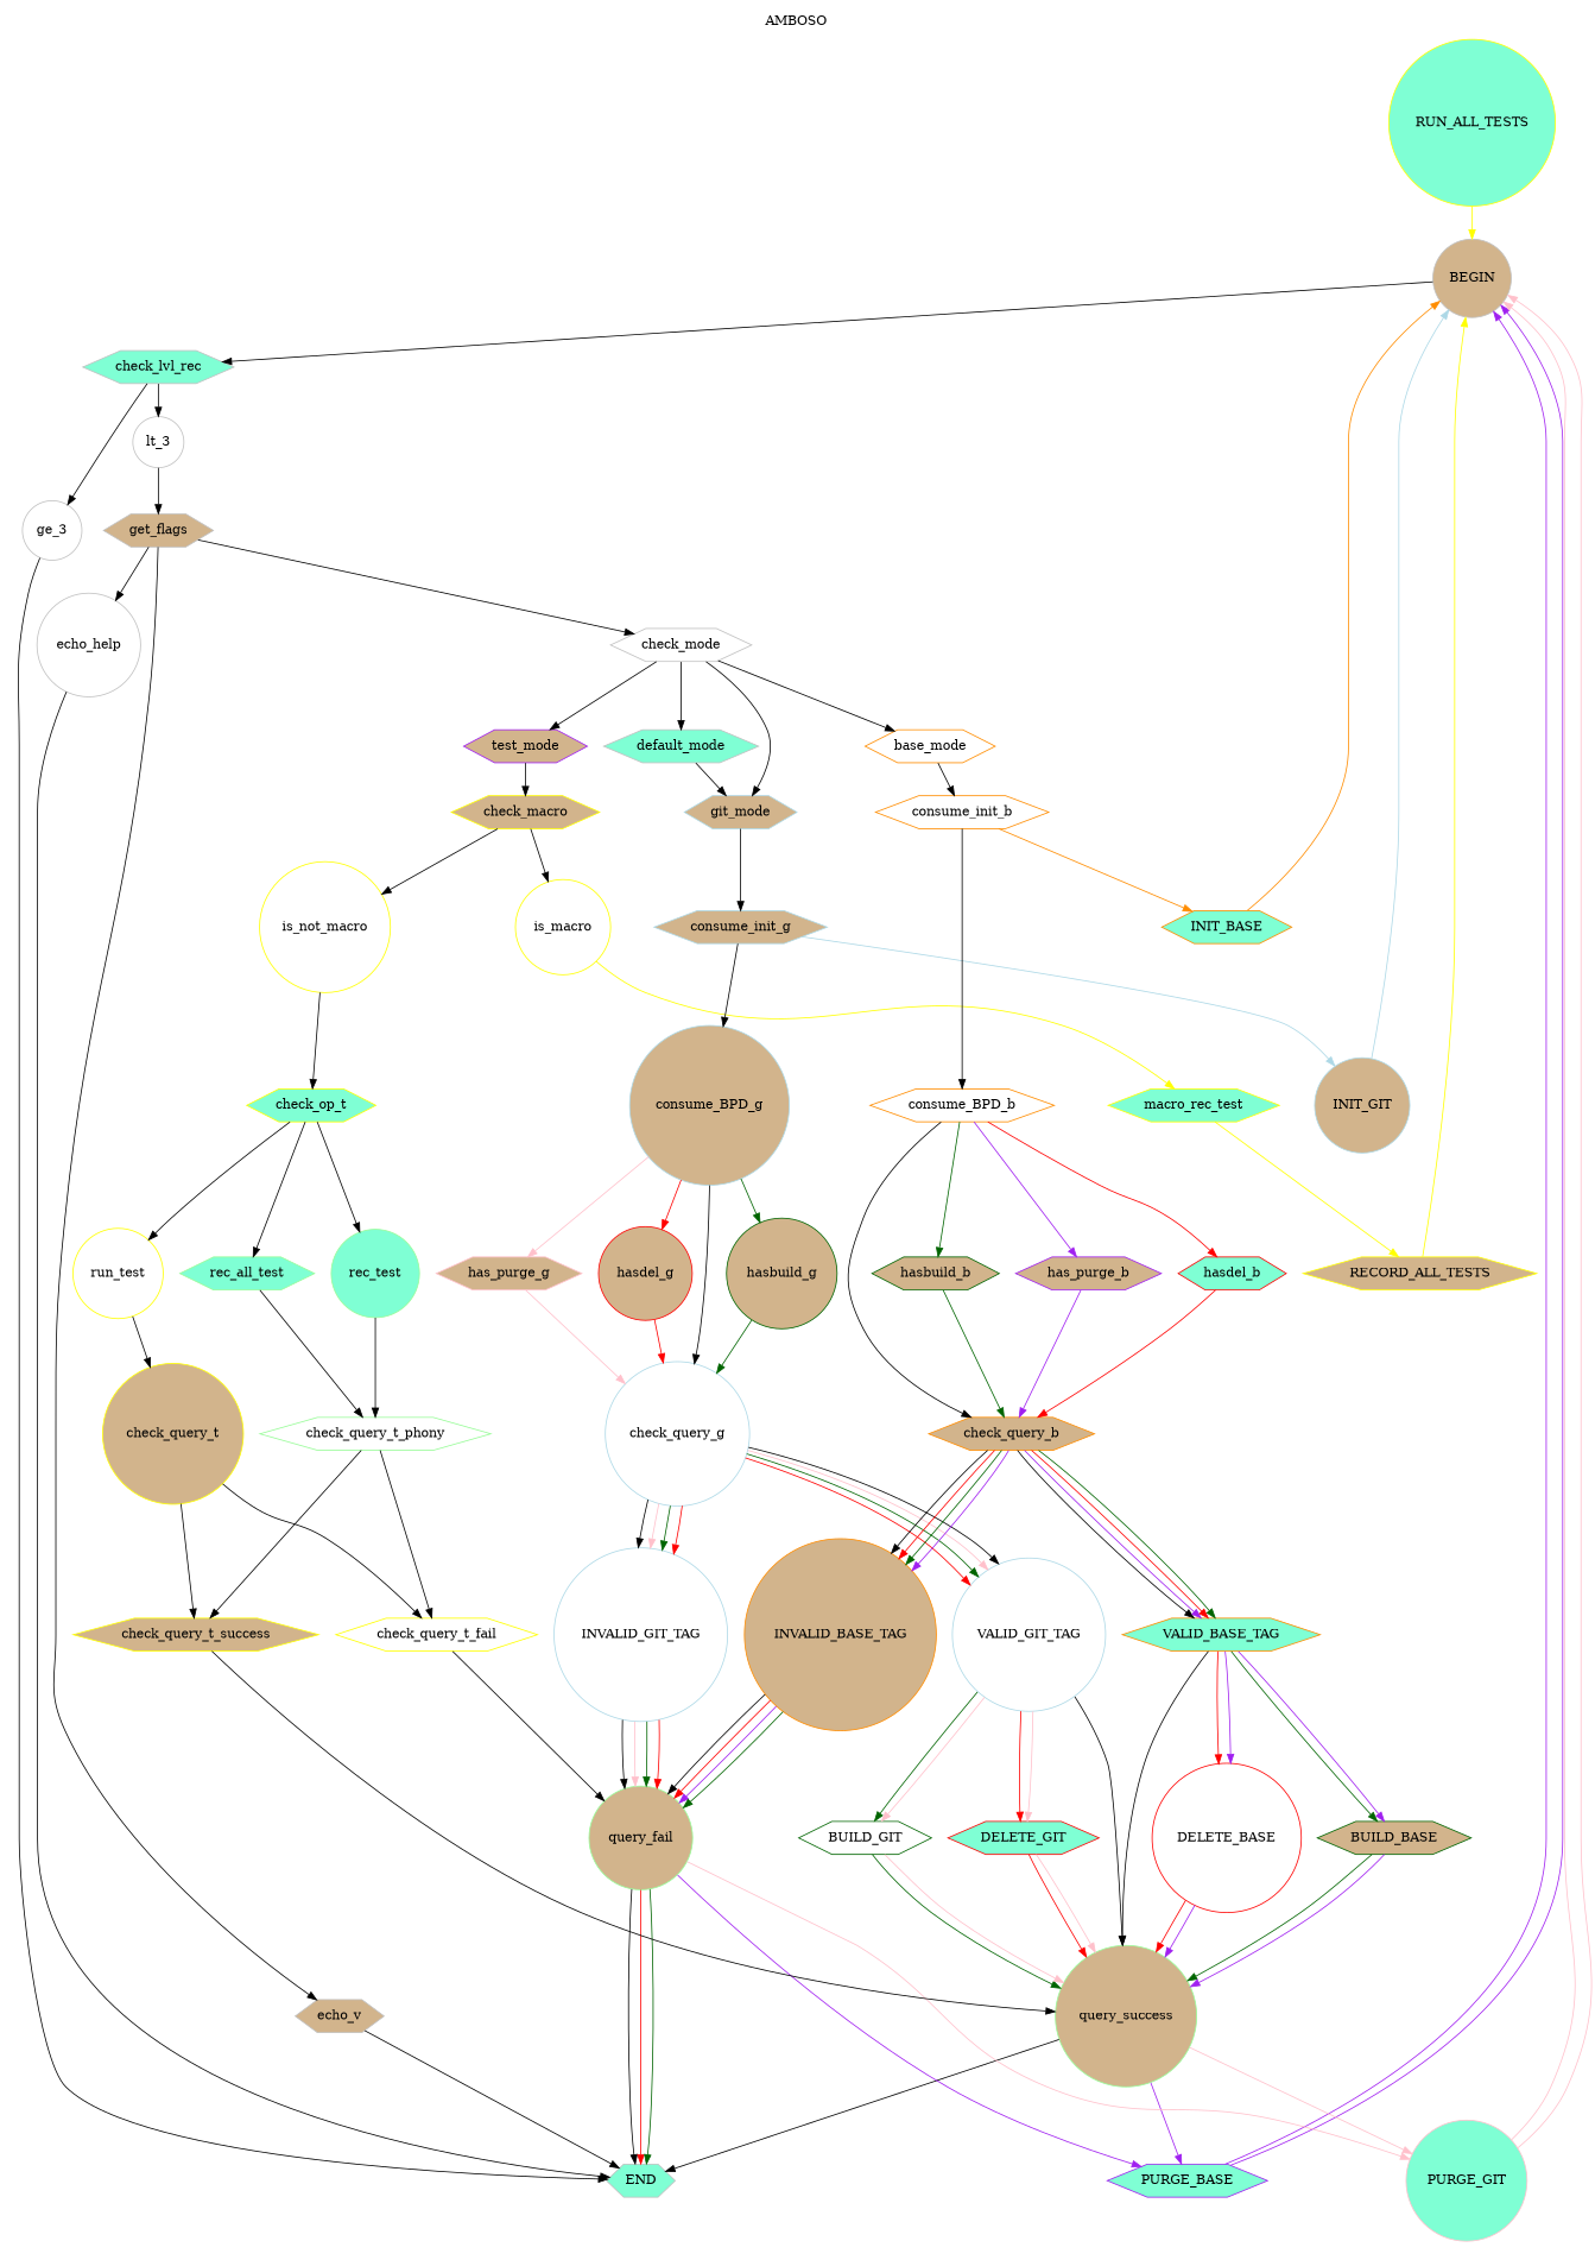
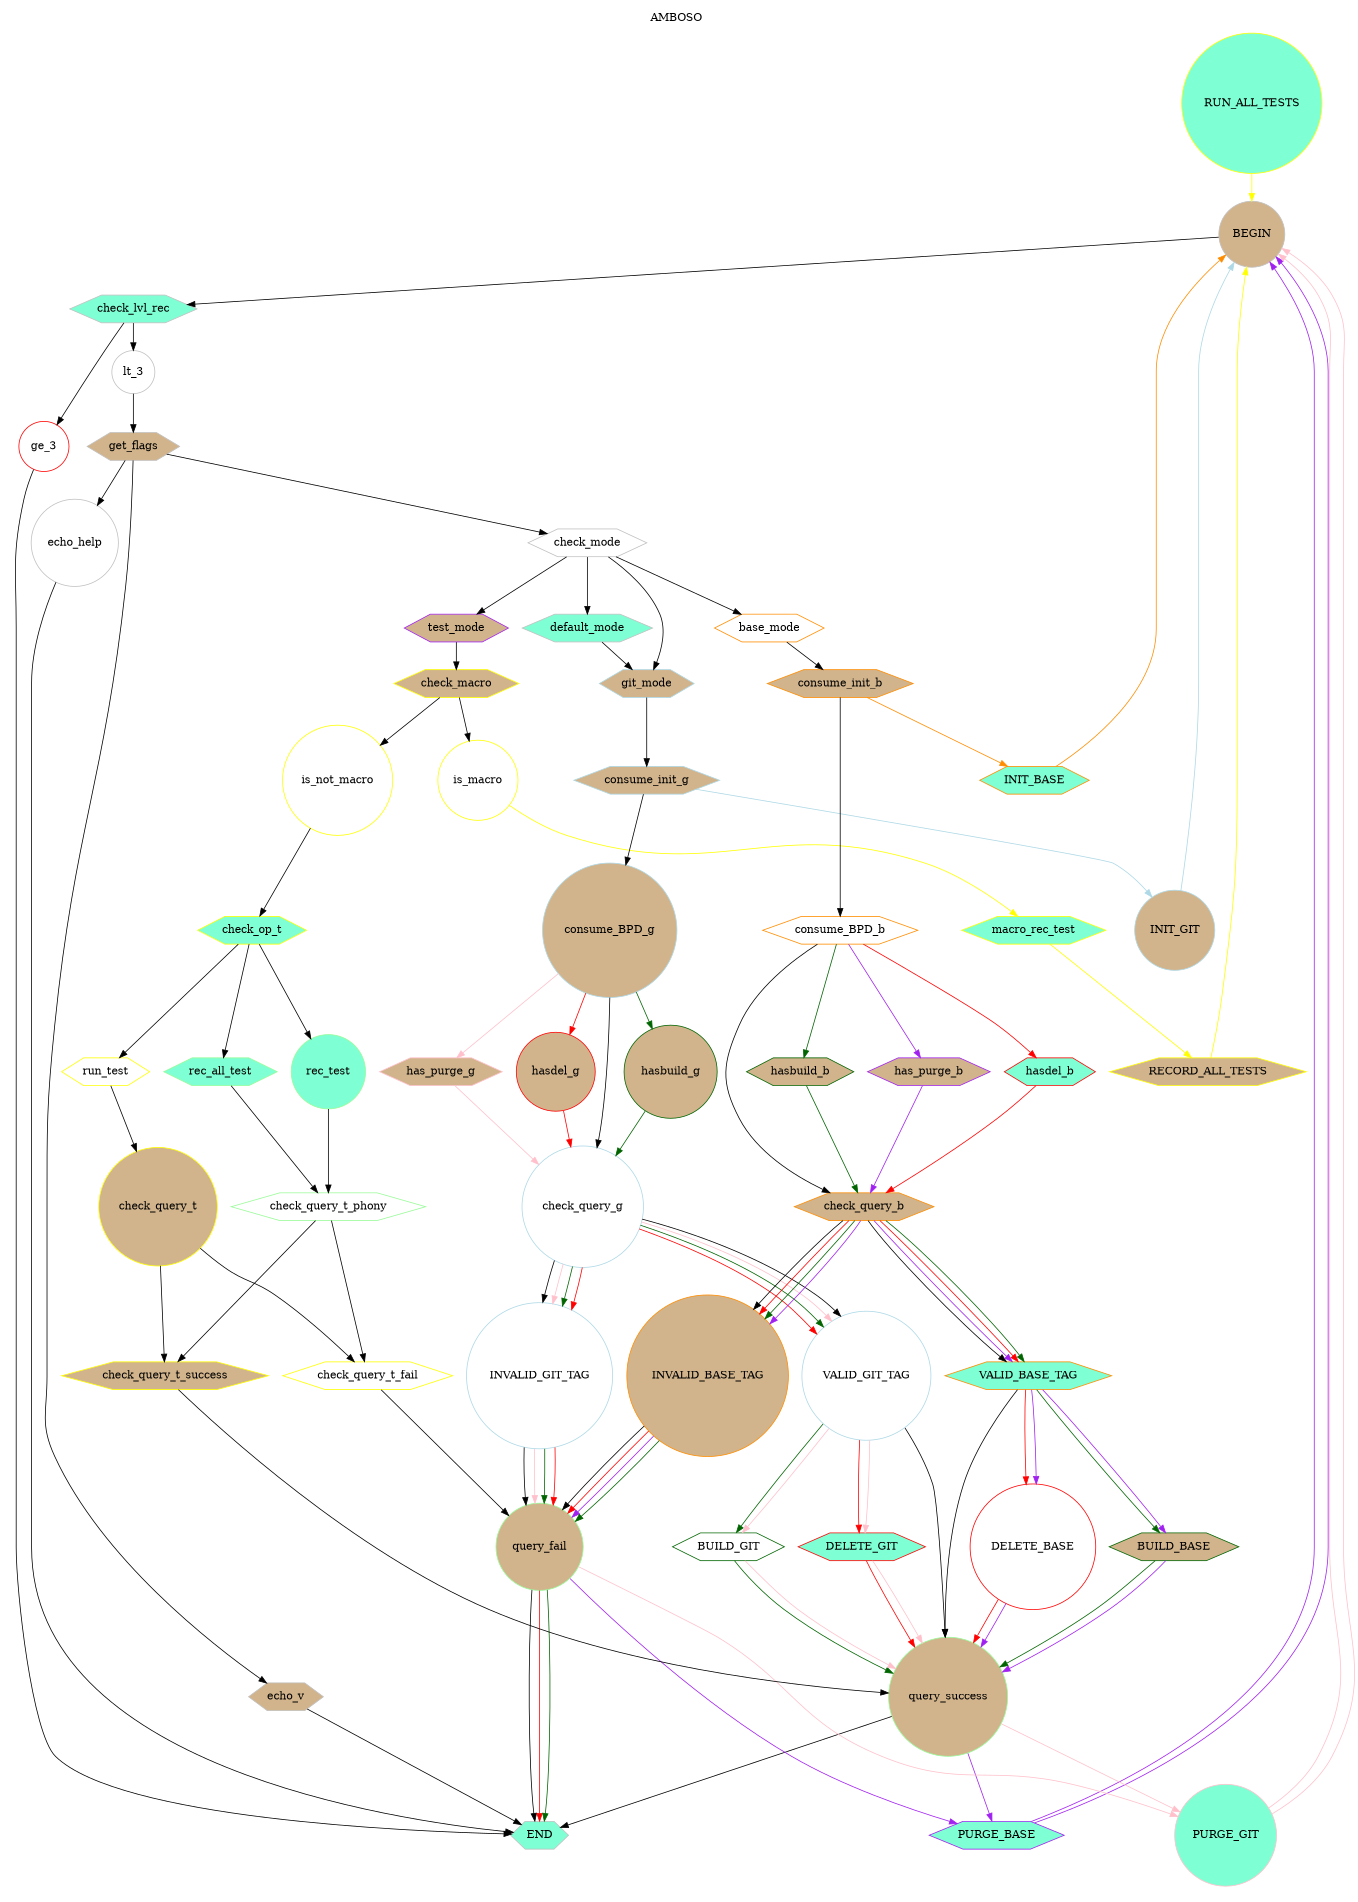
  digraph {
    node [color=yellow fillcolor=tan shape=hexagon style=filled]
    BEGIN [color=grey shape=circle]
    check_lvl_rec [color=grey fillcolor=aquamarine]
    END [color=grey fillcolor=aquamarine]
    PURGE_BASE [color=purple fillcolor=aquamarine]
    PURGE_GIT [color=pink fillcolor=aquamarine shape=circle]
    query_success [color=palegreen shape=circle]
    query_fail [color=palegreen shape=circle]
    lt_3 [color=grey fillcolor=white shape=circle]
-   ge_3 [color=grey fillcolor=white shape=circle]
+   ge_3 [color=red fillcolor=white shape=circle]
    get_flags [color=grey]
    echo_v [color=grey]
    check_mode [color=grey fillcolor=white]
    echo_help [color=grey fillcolor=white shape=circle]
    default_mode [color=grey fillcolor=aquamarine]
    test_mode [color=purple]
    check_macro
    is_not_macro [fillcolor=white shape=circle]
    is_macro [fillcolor=white shape=circle]
    check_op_t [fillcolor=aquamarine]
    RECORD_ALL_TESTS
    RUN_ALL_TESTS [fillcolor=aquamarine shape=circle]
    macro_rec_test [fillcolor=aquamarine]
-   run_test [fillcolor=white shape=circle]
+   run_test [fillcolor=white]
    rec_test [color=palegreen fillcolor=aquamarine shape=circle]
    rec_all_test [color=palegreen fillcolor=aquamarine]
    check_query_t [shape=circle]
    check_query_t_success
    check_query_t_fail [fillcolor=white]
    check_query_t_phony [color=palegreen fillcolor=white]
    hasdel_g [color=red shape=circle]
    check_query_g [color=lightblue fillcolor=white shape=circle]
    hasbuild_g [color=darkgreen shape=circle]
    BUILD_GIT [color=darkgreen fillcolor=white]
    DELETE_GIT [color=red fillcolor=aquamarine]
    git_mode [color=lightblue]
    consume_init_g [color=lightblue]
    consume_BPD_g [color=lightblue shape=circle]
    INIT_GIT [color=lightblue shape=circle]
    has_purge_g [color=pink]
    VALID_GIT_TAG [color=lightblue fillcolor=white shape=circle]
    INVALID_GIT_TAG [color=lightblue fillcolor=white shape=circle]
    hasdel_b [color=red fillcolor=aquamarine]
    check_query_b [color=darkorange]
    hasbuild_b [color=darkgreen]
    DELETE_BASE [color=red fillcolor=white shape=circle]
    base_mode [color=darkorange fillcolor=white]
-   consume_init_b [color=darkorange fillcolor=white]
+   consume_init_b [color=darkorange]
    consume_BPD_b [color=darkorange fillcolor=white]
    INIT_BASE [color=darkorange fillcolor=aquamarine]
    has_purge_b [color=purple]
    VALID_BASE_TAG [color=darkorange fillcolor=aquamarine]
    INVALID_BASE_TAG [color=darkorange shape=circle]
    BUILD_BASE [color=darkgreen]
    subgraph cluster_1 {
      color=white
      label=AMBOSO
      style=filled
      BEGIN
      check_lvl_rec
      END
      PURGE_BASE
      PURGE_GIT
      query_success
      query_fail
      lt_3
      ge_3
      get_flags
      echo_v
      check_mode
      echo_help
      default_mode
      test_mode
      check_macro
      is_not_macro
      is_macro
      check_op_t
      RECORD_ALL_TESTS
      RUN_ALL_TESTS
      macro_rec_test
      run_test
      rec_test
      rec_all_test
      check_query_t
      check_query_t_success
      check_query_t_fail
      check_query_t_phony
      hasdel_g
      check_query_g
      hasbuild_g
      BUILD_GIT
      DELETE_GIT
      git_mode
      consume_init_g
      consume_BPD_g
      INIT_GIT
      has_purge_g
      VALID_GIT_TAG
      INVALID_GIT_TAG
      hasdel_b
      check_query_b
      hasbuild_b
      DELETE_BASE
      base_mode
      consume_init_b
      consume_BPD_b
      INIT_BASE
      has_purge_b
      VALID_BASE_TAG
      INVALID_BASE_TAG
      BUILD_BASE
    }
    BEGIN -> check_lvl_rec
    check_lvl_rec -> lt_3
    check_lvl_rec -> ge_3
    PURGE_BASE -> BEGIN [color=purple]
    PURGE_BASE -> BEGIN [color=purple]
    PURGE_GIT -> BEGIN [color=pink]
    PURGE_GIT -> BEGIN [color=pink]
    query_success -> END
    query_success -> PURGE_BASE [color=purple]
    query_success -> PURGE_GIT [color=pink]
    query_fail -> END
    query_fail -> END [color=red]
    query_fail -> END [color=darkgreen]
    query_fail -> PURGE_BASE [color=purple]
    query_fail -> PURGE_GIT [color=pink]
    lt_3 -> get_flags
    ge_3 -> END
    get_flags -> echo_v
    get_flags -> check_mode
    get_flags -> echo_help
    echo_v -> END
    check_mode -> default_mode
    check_mode -> test_mode
    check_mode -> git_mode
    check_mode -> base_mode
    echo_help -> END
    default_mode -> git_mode
    test_mode -> check_macro
    check_macro -> is_not_macro
    check_macro -> is_macro
    is_not_macro -> check_op_t
    is_macro -> macro_rec_test [color=yellow]
    check_op_t -> run_test
    check_op_t -> rec_test
    check_op_t -> rec_all_test
    RECORD_ALL_TESTS -> BEGIN [color=yellow]
    RUN_ALL_TESTS -> BEGIN [color=yellow]
    macro_rec_test -> RECORD_ALL_TESTS [color=yellow]
    run_test -> check_query_t
    rec_test -> check_query_t_phony
    rec_all_test -> check_query_t_phony
    check_query_t -> check_query_t_success
    check_query_t -> check_query_t_fail
    check_query_t_success -> query_success
    check_query_t_fail -> query_fail
    check_query_t_phony -> check_query_t_success
    check_query_t_phony -> check_query_t_fail
    hasdel_g -> check_query_g [color=red]
    check_query_g -> VALID_GIT_TAG [color=red]
    check_query_g -> VALID_GIT_TAG [color=darkgreen]
    check_query_g -> VALID_GIT_TAG [color=pink]
    check_query_g -> VALID_GIT_TAG
    check_query_g -> INVALID_GIT_TAG
    check_query_g -> INVALID_GIT_TAG [color=pink]
    check_query_g -> INVALID_GIT_TAG [color=darkgreen]
    check_query_g -> INVALID_GIT_TAG [color=red]
    hasbuild_g -> check_query_g [color=darkgreen]
    BUILD_GIT -> query_success [color=darkgreen]
    BUILD_GIT -> query_success [color=pink]
    DELETE_GIT -> query_success [color=red]
    DELETE_GIT -> query_success [color=pink]
    git_mode -> consume_init_g
    consume_init_g -> consume_BPD_g
    consume_init_g -> INIT_GIT [color=lightblue]
    consume_BPD_g -> hasdel_g [color=red]
    consume_BPD_g -> check_query_g
    consume_BPD_g -> hasbuild_g [color=darkgreen]
    consume_BPD_g -> has_purge_g [color=pink]
    INIT_GIT -> BEGIN [color=lightblue]
    has_purge_g -> check_query_g [color=pink]
    VALID_GIT_TAG -> query_success
    VALID_GIT_TAG -> BUILD_GIT [color=darkgreen]
    VALID_GIT_TAG -> BUILD_GIT [color=pink]
    VALID_GIT_TAG -> DELETE_GIT [color=red]
    VALID_GIT_TAG -> DELETE_GIT [color=pink]
    INVALID_GIT_TAG -> query_fail
    INVALID_GIT_TAG -> query_fail [color=pink]
    INVALID_GIT_TAG -> query_fail [color=darkgreen]
    INVALID_GIT_TAG -> query_fail [color=red]
    hasdel_b -> check_query_b [color=red]
    check_query_b -> VALID_BASE_TAG
    check_query_b -> VALID_BASE_TAG [color=purple]
    check_query_b -> VALID_BASE_TAG [color=red]
    check_query_b -> VALID_BASE_TAG [color=darkgreen]
    check_query_b -> INVALID_BASE_TAG
    check_query_b -> INVALID_BASE_TAG [color=red]
    check_query_b -> INVALID_BASE_TAG [color=darkgreen]
    check_query_b -> INVALID_BASE_TAG [color=purple]
    hasbuild_b -> check_query_b [color=darkgreen]
    DELETE_BASE -> query_success [color=red]
    DELETE_BASE -> query_success [color=purple]
    base_mode -> consume_init_b
    consume_init_b -> consume_BPD_b
    consume_init_b -> INIT_BASE [color=darkorange]
    consume_BPD_b -> hasdel_b [color=red]
    consume_BPD_b -> check_query_b
    consume_BPD_b -> hasbuild_b [color=darkgreen]
    consume_BPD_b -> has_purge_b [color=purple]
    INIT_BASE -> BEGIN [color=darkorange]
    has_purge_b -> check_query_b [color=purple]
    VALID_BASE_TAG -> query_success
    VALID_BASE_TAG -> DELETE_BASE [color=red]
    VALID_BASE_TAG -> DELETE_BASE [color=purple]
    VALID_BASE_TAG -> BUILD_BASE [color=darkgreen]
    VALID_BASE_TAG -> BUILD_BASE [color=purple]
    INVALID_BASE_TAG -> query_fail
    INVALID_BASE_TAG -> query_fail [color=red]
    INVALID_BASE_TAG -> query_fail [color=purple]
    INVALID_BASE_TAG -> query_fail [color=darkgreen]
    BUILD_BASE -> query_success [color=darkgreen]
    BUILD_BASE -> query_success [color=purple]
  }
